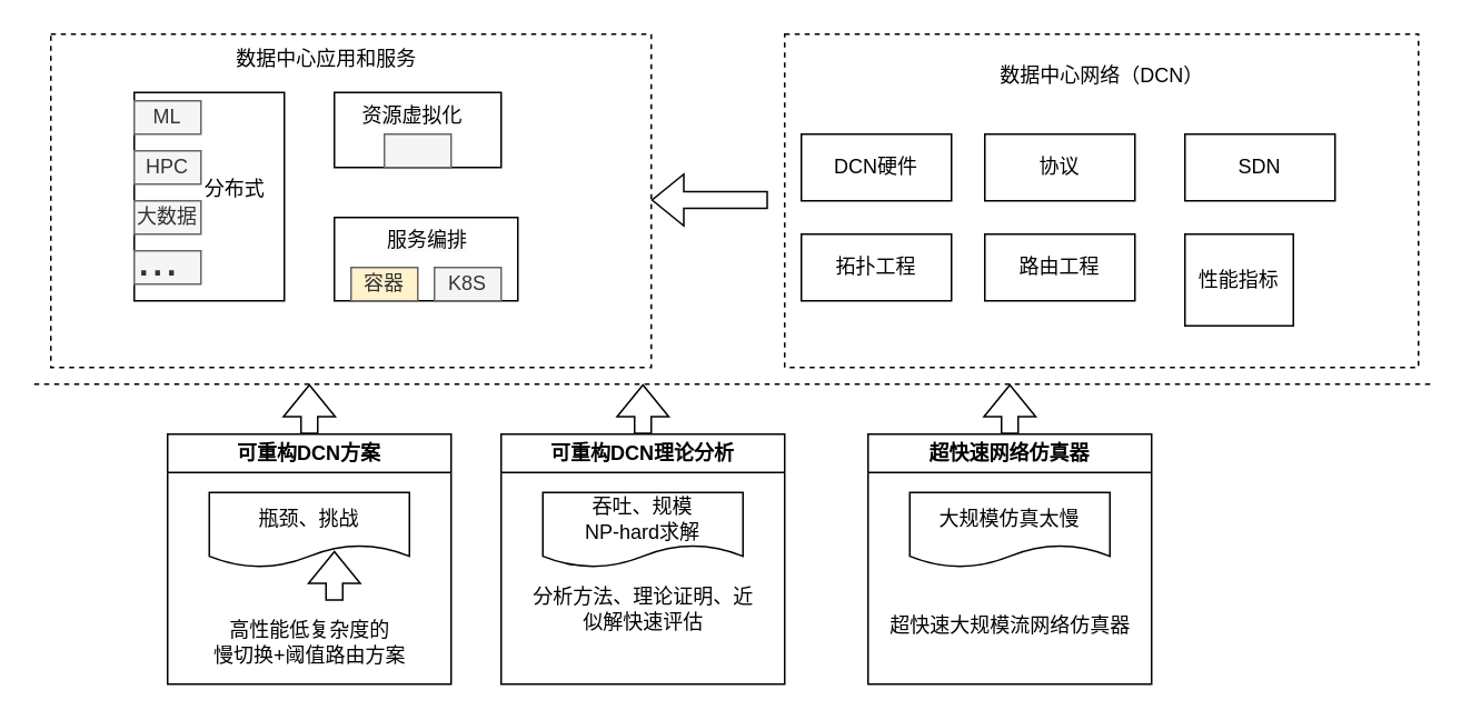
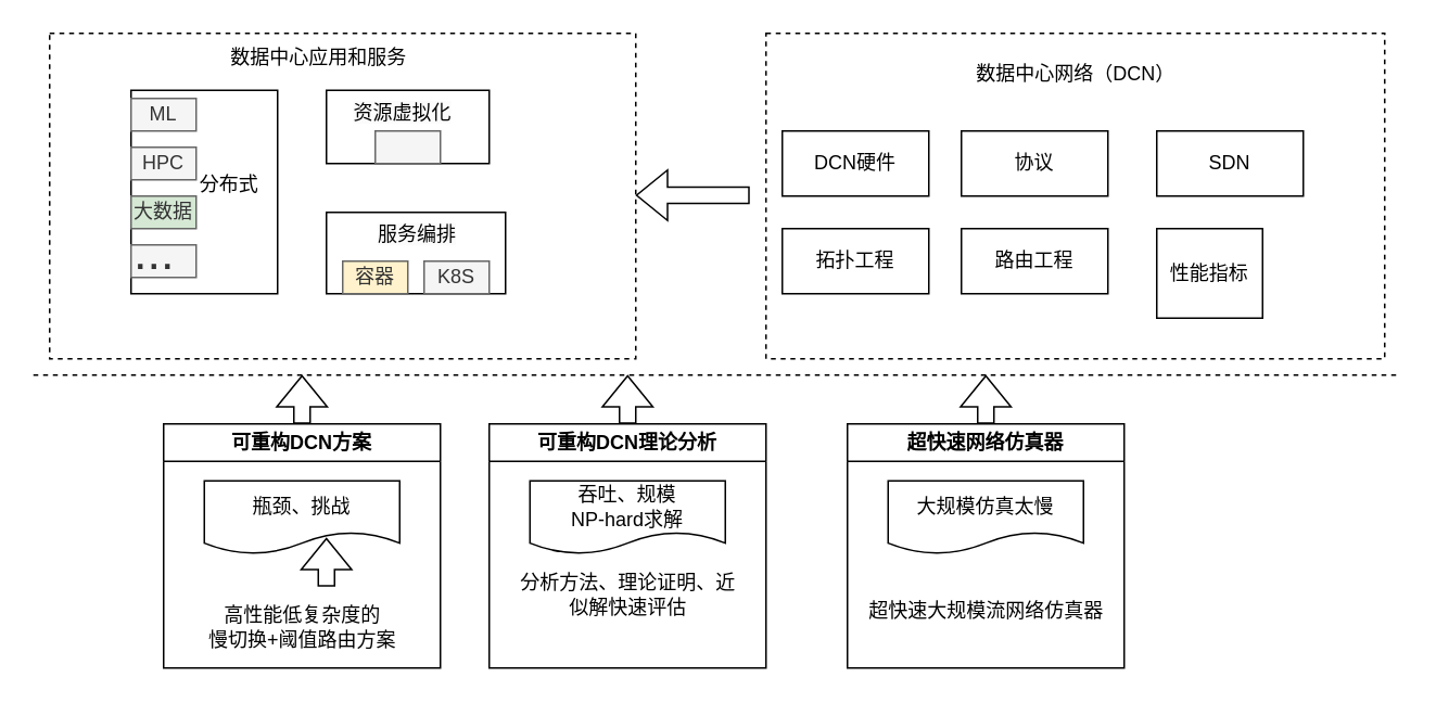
  <mxCell id="0" />
  <mxCell id="1" parent="0" />
  <mxCell id="2" value="" style="rounded=0;whiteSpace=wrap;html=1;dashed=1;" vertex="1" parent="1"><mxGeometry x="30" y="20" width="360" height="200" as="geometry" /></mxCell>
  <mxCell id="3" value="数据中心应用和服务" style="text;html=1;align=center;verticalAlign=middle;resizable=0;points=[];autosize=1;strokeColor=none;fillColor=none;" vertex="1" parent="1"><mxGeometry x="130" y="20" width="130" height="30" as="geometry" /></mxCell>
  <mxCell id="4" value="" style="rounded=0;whiteSpace=wrap;html=1;" vertex="1" parent="1"><mxGeometry x="80" y="55" width="90" height="125" as="geometry" /></mxCell>
  <mxCell id="5" value="" style="rounded=0;whiteSpace=wrap;html=1;" vertex="1" parent="1"><mxGeometry x="200" y="55" width="100" height="45" as="geometry" /></mxCell>
  <mxCell id="6" value="" style="rounded=0;whiteSpace=wrap;html=1;" vertex="1" parent="1"><mxGeometry x="200" y="130" width="110" height="50" as="geometry" /></mxCell>
  <mxCell id="7" value="" style="rounded=0;whiteSpace=wrap;html=1;dashed=1;" vertex="1" parent="1"><mxGeometry x="470" y="20" width="380" height="200" as="geometry" /></mxCell>
  <mxCell id="8" value="" style="shape=flexArrow;endArrow=classic;html=1;rounded=0;" edge="1" parent="1"><mxGeometry width="50" height="50" relative="1" as="geometry"><mxPoint x="460" y="119.5" as="sourcePoint" /><mxPoint x="390" y="119.5" as="targetPoint" /></mxGeometry></mxCell>
  <mxCell id="9" value="DCN硬件" style="rounded=0;whiteSpace=wrap;html=1;" vertex="1" parent="1"><mxGeometry x="480" y="80" width="90" height="40" as="geometry" /></mxCell>
  <mxCell id="10" value="数据中心网络（DCN）" style="text;html=1;align=center;verticalAlign=middle;resizable=0;points=[];autosize=1;strokeColor=none;fillColor=none;" vertex="1" parent="1"><mxGeometry x="585" y="30" width="150" height="30" as="geometry" /></mxCell>
  <mxCell id="11" value="ML" style="rounded=0;whiteSpace=wrap;html=1;fillColor=#f5f5f5;fontColor=#333333;strokeColor=#666666;" vertex="1" parent="1"><mxGeometry x="80" y="60" width="40" height="20" as="geometry" /></mxCell>
  <mxCell id="12" value="HPC" style="rounded=0;whiteSpace=wrap;html=1;fillColor=#f5f5f5;fontColor=#333333;strokeColor=#666666;" vertex="1" parent="1"><mxGeometry x="80" y="90" width="40" height="20" as="geometry" /></mxCell>
- <mxCell id="13" value="大数据" style="rounded=0;whiteSpace=wrap;html=1;fillColor=#f5f5f5;fontColor=#333333;strokeColor=#666666;" vertex="1" parent="1"><mxGeometry x="80" y="120" width="40" height="20" as="geometry" /></mxCell>
+ <mxCell id="13" value="大数据" style="rounded=0;whiteSpace=wrap;html=1;fillColor=#d5e8d4;fontColor=#333333;strokeColor=#666666;" vertex="1" parent="1"><mxGeometry x="80" y="120" width="40" height="20" as="geometry" /></mxCell>
  <mxCell id="14" value="分布式" style="text;html=1;align=center;verticalAlign=middle;resizable=0;points=[];autosize=1;strokeColor=none;fillColor=none;" vertex="1" parent="1"><mxGeometry x="110" y="97.5" width="60" height="30" as="geometry" /></mxCell>
  <mxCell id="15" value="" style="rounded=0;whiteSpace=wrap;html=1;fillColor=#f5f5f5;fontColor=#333333;strokeColor=#666666;" vertex="1" parent="1"><mxGeometry x="80" y="150" width="40" height="20" as="geometry" /></mxCell>
  <mxCell id="16" value="&lt;span style=&quot;color: rgb(51, 51, 51); font-family: Helvetica; font-size: 30px; font-style: normal; font-variant-ligatures: normal; font-variant-caps: normal; font-weight: 400; letter-spacing: normal; orphans: 2; text-align: center; text-indent: 0px; text-transform: none; widows: 2; word-spacing: 0px; -webkit-text-stroke-width: 0px; text-decoration-thickness: initial; text-decoration-style: initial; text-decoration-color: initial; float: none; display: inline !important;&quot;&gt;...&lt;/span&gt;" style="text;whiteSpace=wrap;html=1;" vertex="1" parent="1"><mxGeometry x="80" y="130" width="60" height="20" as="geometry" /></mxCell>
  <mxCell id="17" value="&lt;span style=&quot;color: rgb(0, 0, 0); font-family: Helvetica; font-size: 12px; font-style: normal; font-variant-ligatures: normal; font-variant-caps: normal; font-weight: 400; letter-spacing: normal; orphans: 2; text-align: center; text-indent: 0px; text-transform: none; widows: 2; word-spacing: 0px; -webkit-text-stroke-width: 0px; background-color: rgb(251, 251, 251); text-decoration-thickness: initial; text-decoration-style: initial; text-decoration-color: initial; float: none; display: inline !important;&quot;&gt;服务编排&lt;/span&gt;" style="text;whiteSpace=wrap;html=1;" vertex="1" parent="1"><mxGeometry x="230" y="130" width="50" height="20" as="geometry" /></mxCell>
  <mxCell id="18" value="K8S" style="rounded=0;whiteSpace=wrap;html=1;fillColor=#f5f5f5;fontColor=#333333;strokeColor=#666666;" vertex="1" parent="1"><mxGeometry x="260" y="160" width="40" height="20" as="geometry" /></mxCell>
  <mxCell id="19" value="&lt;span style=&quot;color: rgb(0, 0, 0); font-family: Helvetica; font-size: 12px; font-style: normal; font-variant-ligatures: normal; font-variant-caps: normal; font-weight: 400; letter-spacing: normal; orphans: 2; text-align: center; text-indent: 0px; text-transform: none; widows: 2; word-spacing: 0px; -webkit-text-stroke-width: 0px; background-color: rgb(251, 251, 251); text-decoration-thickness: initial; text-decoration-style: initial; text-decoration-color: initial; float: none; display: inline !important;&quot;&gt;资源虚拟化&lt;/span&gt;" style="text;whiteSpace=wrap;html=1;" vertex="1" parent="1"><mxGeometry x="215" y="55" width="70" height="20" as="geometry" /></mxCell>
  <mxCell id="20" value="" style="rounded=0;whiteSpace=wrap;html=1;fillColor=#f5f5f5;fontColor=#333333;strokeColor=#666666;" vertex="1" parent="1"><mxGeometry x="230" y="80" width="40" height="20" as="geometry" /></mxCell>
  <mxCell id="21" value="容器" style="rounded=0;whiteSpace=wrap;html=1;fillColor=#fff2cc;fontColor=#333333;strokeColor=#666666;" vertex="1" parent="1"><mxGeometry x="210" y="160" width="40" height="20" as="geometry" /></mxCell>
  <mxCell id="22" value="协议" style="rounded=0;whiteSpace=wrap;html=1;" vertex="1" parent="1"><mxGeometry x="590" y="80" width="90" height="40" as="geometry" /></mxCell>
  <mxCell id="23" value="SDN" style="rounded=0;whiteSpace=wrap;html=1;" vertex="1" parent="1"><mxGeometry x="710" y="80" width="90" height="40" as="geometry" /></mxCell>
  <mxCell id="24" value="拓扑工程" style="rounded=0;whiteSpace=wrap;html=1;" vertex="1" parent="1"><mxGeometry x="480" y="140" width="90" height="40" as="geometry" /></mxCell>
  <mxCell id="25" value="路由工程" style="rounded=0;whiteSpace=wrap;html=1;" vertex="1" parent="1"><mxGeometry x="590" y="140" width="90" height="40" as="geometry" /></mxCell>
  <mxCell id="26" value="性能指标" style="rounded=0;whiteSpace=wrap;html=1;" vertex="1" parent="1"><mxGeometry x="710" y="140" width="65" height="55" as="geometry" /></mxCell>
  <mxCell id="27" value="可重构DCN方案" style="swimlane;whiteSpace=wrap;html=1;" vertex="1" parent="1"><mxGeometry x="100" y="260" width="170" height="150" as="geometry"><mxRectangle x="130" y="400" width="140" height="30" as="alternateBounds" /></mxGeometry></mxCell>
  <mxCell id="28" value="瓶颈、挑战" style="shape=document;whiteSpace=wrap;html=1;boundedLbl=1;" vertex="1" parent="27"><mxGeometry x="25" y="35" width="120" height="45" as="geometry" /></mxCell>
  <mxCell id="29" value="" style="shape=flexArrow;endArrow=classic;html=1;rounded=0;" edge="1" parent="27"><mxGeometry width="50" height="50" relative="1" as="geometry"><mxPoint x="100" y="100" as="sourcePoint" /><mxPoint x="100" y="70" as="targetPoint" /></mxGeometry></mxCell>
  <mxCell id="30" value="高性能低复杂度的&lt;br&gt;慢切换+阈值路由方案" style="text;html=1;strokeColor=none;fillColor=none;align=center;verticalAlign=middle;whiteSpace=wrap;rounded=0;" vertex="1" parent="27"><mxGeometry x="17.5" y="110" width="135" height="30" as="geometry" /></mxCell>
  <mxCell id="31" value="可重构DCN理论分析" style="swimlane;whiteSpace=wrap;html=1;" vertex="1" parent="1"><mxGeometry x="300" y="260" width="170" height="150" as="geometry"><mxRectangle x="130" y="400" width="140" height="30" as="alternateBounds" /></mxGeometry></mxCell>
  <mxCell id="32" value="分析方法、理论证明、近似解快速评估" style="text;html=1;strokeColor=none;fillColor=none;align=center;verticalAlign=middle;whiteSpace=wrap;rounded=0;" vertex="1" parent="31"><mxGeometry x="17.5" y="90" width="135" height="30" as="geometry" /></mxCell>
  <mxCell id="33" value="吞吐、规模&lt;br&gt;NP-hard求解" style="shape=document;whiteSpace=wrap;html=1;boundedLbl=1;" vertex="1" parent="31"><mxGeometry x="25" y="35" width="120" height="45" as="geometry" /></mxCell>
  <mxCell id="34" value="超快速网络仿真器" style="swimlane;whiteSpace=wrap;html=1;" vertex="1" parent="1"><mxGeometry x="520" y="260" width="170" height="150" as="geometry"><mxRectangle x="130" y="400" width="140" height="30" as="alternateBounds" /></mxGeometry></mxCell>
  <mxCell id="35" value="超快速大规模流网络仿真器" style="text;html=1;strokeColor=none;fillColor=none;align=center;verticalAlign=middle;whiteSpace=wrap;rounded=0;" vertex="1" parent="34"><mxGeometry x="8.75" y="100" width="152.5" height="30" as="geometry" /></mxCell>
  <mxCell id="36" value="大规模仿真太慢" style="shape=document;whiteSpace=wrap;html=1;boundedLbl=1;" vertex="1" parent="34"><mxGeometry x="25" y="35" width="120" height="45" as="geometry" /></mxCell>
  <mxCell id="37" value="" style="endArrow=none;dashed=1;html=1;rounded=0;" edge="1" parent="1"><mxGeometry width="50" height="50" relative="1" as="geometry"><mxPoint x="20" y="230" as="sourcePoint" /><mxPoint x="860" y="230" as="targetPoint" /></mxGeometry></mxCell>
  <mxCell id="38" value="" style="shape=flexArrow;endArrow=classic;html=1;rounded=0;exitX=0.5;exitY=0;exitDx=0;exitDy=0;" edge="1" parent="1" source="27"><mxGeometry width="50" height="50" relative="1" as="geometry"><mxPoint x="230" y="200" as="sourcePoint" /><mxPoint x="185" y="230" as="targetPoint" /></mxGeometry></mxCell>
  <mxCell id="39" value="" style="shape=flexArrow;endArrow=classic;html=1;rounded=0;exitX=0.5;exitY=0;exitDx=0;exitDy=0;" edge="1" parent="1" source="31"><mxGeometry width="50" height="50" relative="1" as="geometry"><mxPoint x="355" y="260" as="sourcePoint" /><mxPoint x="385" y="230" as="targetPoint" /></mxGeometry></mxCell>
  <mxCell id="40" value="" style="shape=flexArrow;endArrow=classic;html=1;rounded=0;exitX=0.5;exitY=0;exitDx=0;exitDy=0;" edge="1" parent="1" source="34"><mxGeometry width="50" height="50" relative="1" as="geometry"><mxPoint x="395" y="270" as="sourcePoint" /><mxPoint x="605" y="230" as="targetPoint" /></mxGeometry></mxCell>
